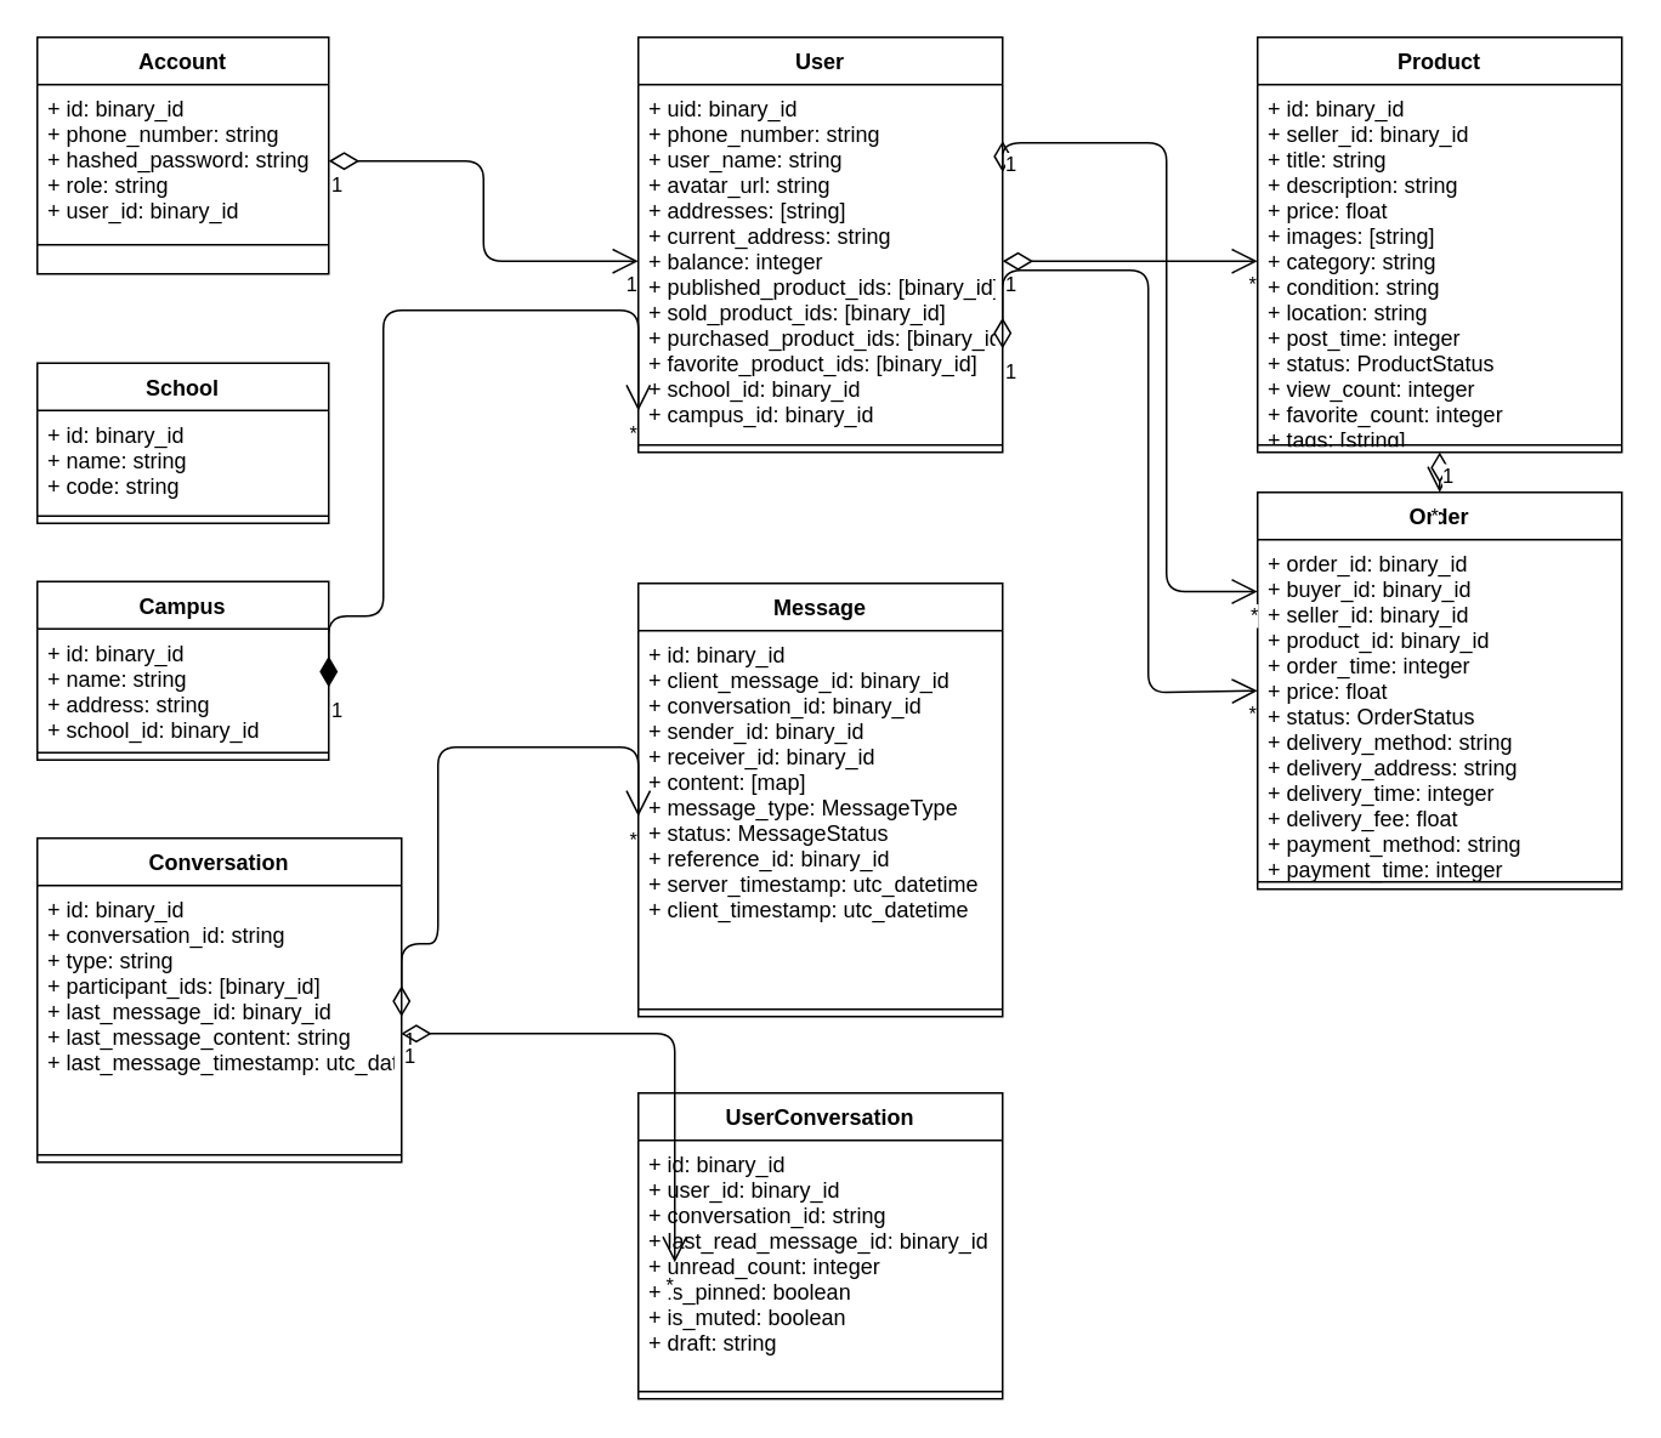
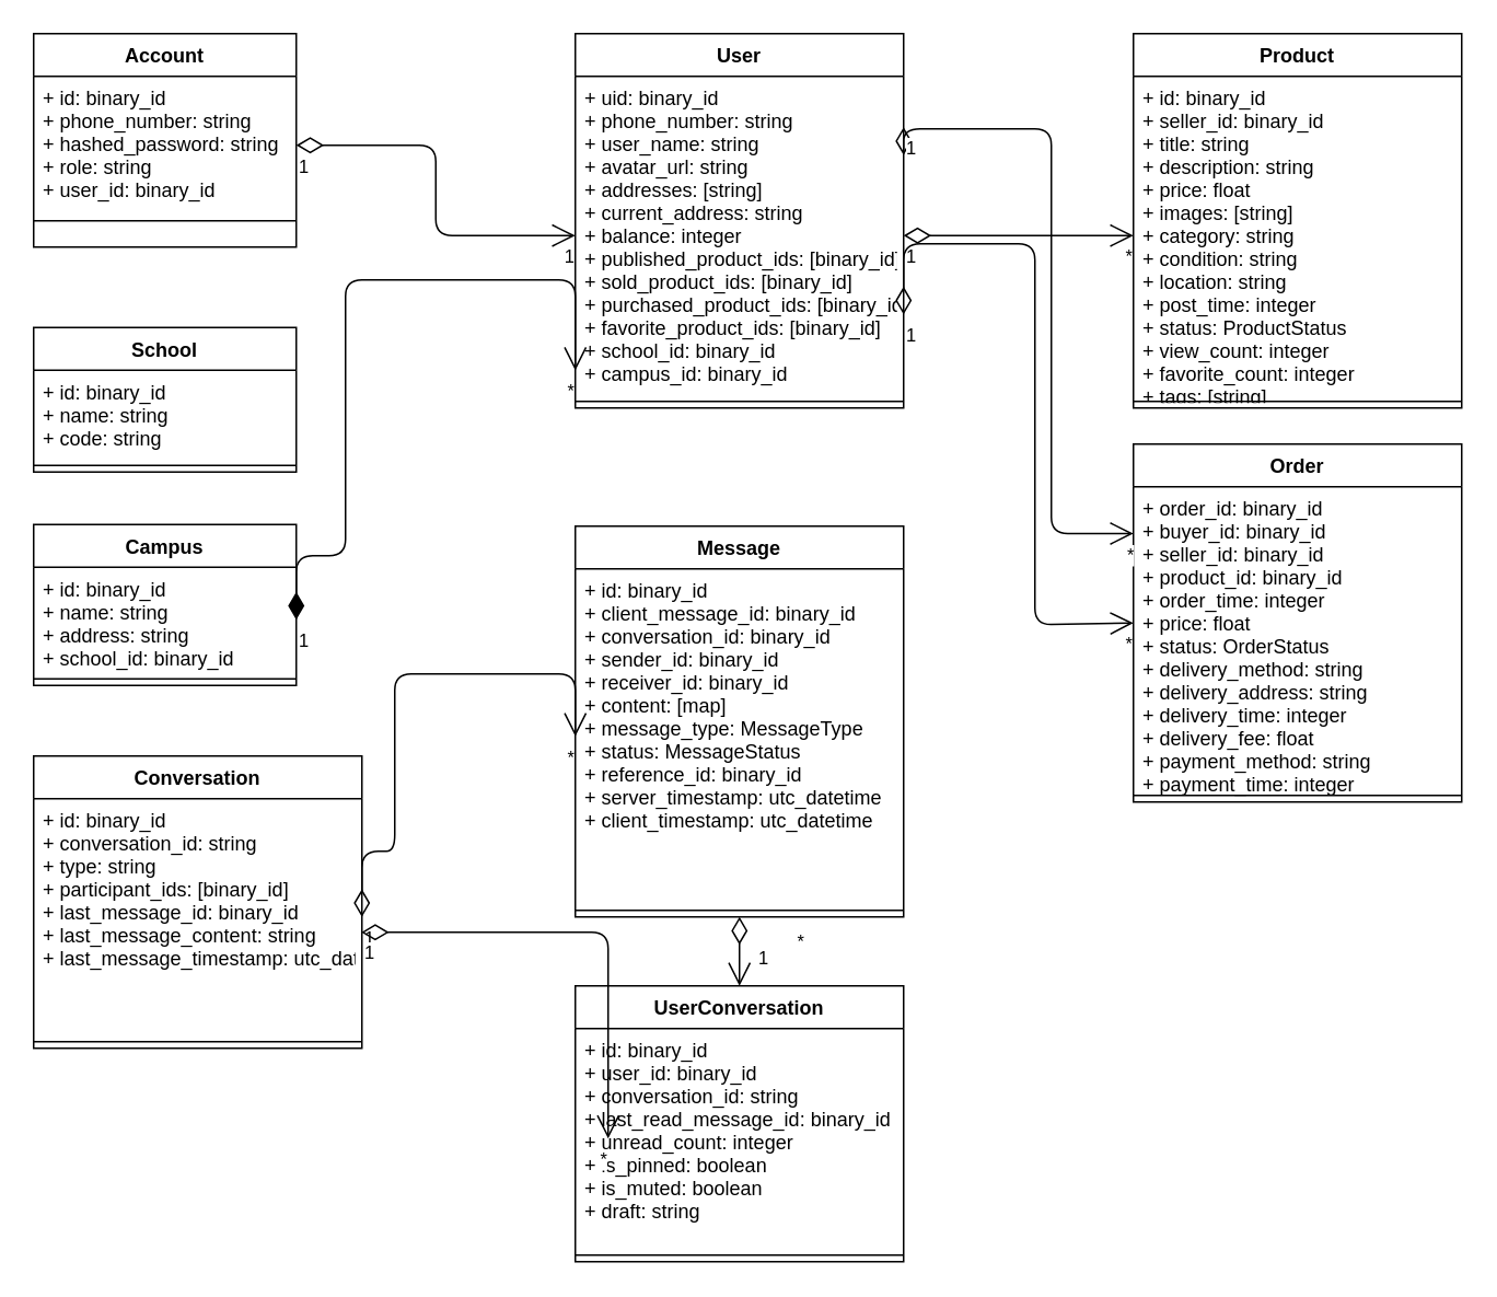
  <mxCell id="0" />
  <mxCell id="1" parent="0" />
  <mxCell id="2" value="Account" style="swimlane;fontStyle=1;align=center;verticalAlign=top;childLayout=stackLayout;horizontal=1;startSize=26;horizontalStack=0;resizeParent=1;resizeParentMax=0;resizeLast=0;collapsible=1;marginBottom=0;" parent="1" vertex="1"><mxGeometry x="20" y="20" width="160" height="130" as="geometry" /></mxCell>
  <mxCell id="3" value="+ id: binary_id&#10;+ phone_number: string&#10;+ hashed_password: string&#10;+ role: string&#10;+ user_id: binary_id" style="text;strokeColor=none;fillColor=none;align=left;verticalAlign=top;spacingLeft=4;spacingRight=4;overflow=hidden;rotatable=0;points=[[0,0.5],[1,0.5]];portConstraint=eastwest;" parent="2" vertex="1"><mxGeometry y="26" width="160" height="84" as="geometry" /></mxCell>
  <mxCell id="4" value="" style="line;strokeWidth=1;fillColor=none;align=left;verticalAlign=middle;spacingTop=-1;spacingLeft=3;spacingRight=3;rotatable=0;labelPosition=right;points=[];portConstraint=eastwest;strokeColor=inherit;" parent="2" vertex="1"><mxGeometry y="110" width="160" height="8" as="geometry" /></mxCell>
  <mxCell id="5" value="" style="text;strokeColor=none;fillColor=none;align=left;verticalAlign=top;spacingLeft=4;spacingRight=4;overflow=hidden;rotatable=0;points=[[0,0.5],[1,0.5]];portConstraint=eastwest;" parent="2" vertex="1"><mxGeometry y="118" width="160" height="12" as="geometry" /></mxCell>
  <mxCell id="6" value="User" style="swimlane;fontStyle=1;align=center;verticalAlign=top;childLayout=stackLayout;horizontal=1;startSize=26;horizontalStack=0;resizeParent=1;resizeParentMax=0;resizeLast=0;collapsible=1;marginBottom=0;" parent="1" vertex="1"><mxGeometry x="350" y="20" width="200" height="228" as="geometry" /></mxCell>
  <mxCell id="7" value="+ uid: binary_id&#10;+ phone_number: string&#10;+ user_name: string&#10;+ avatar_url: string&#10;+ addresses: [string]&#10;+ current_address: string&#10;+ balance: integer&#10;+ published_product_ids: [binary_id]&#10;+ sold_product_ids: [binary_id]&#10;+ purchased_product_ids: [binary_id]&#10;+ favorite_product_ids: [binary_id]&#10;+ school_id: binary_id&#10;+ campus_id: binary_id" style="text;strokeColor=none;fillColor=none;align=left;verticalAlign=top;spacingLeft=4;spacingRight=4;overflow=hidden;rotatable=0;points=[[0,0.5],[1,0.5]];portConstraint=eastwest;" parent="6" vertex="1"><mxGeometry y="26" width="200" height="194" as="geometry" /></mxCell>
  <mxCell id="8" value="" style="line;strokeWidth=1;fillColor=none;align=left;verticalAlign=middle;spacingTop=-1;spacingLeft=3;spacingRight=3;rotatable=0;labelPosition=right;points=[];portConstraint=eastwest;strokeColor=inherit;" parent="6" vertex="1"><mxGeometry y="220" width="200" height="8" as="geometry" /></mxCell>
  <mxCell id="9" value="School" style="swimlane;fontStyle=1;align=center;verticalAlign=top;childLayout=stackLayout;horizontal=1;startSize=26;horizontalStack=0;resizeParent=1;resizeParentMax=0;resizeLast=0;collapsible=1;marginBottom=0;" parent="1" vertex="1"><mxGeometry x="20" y="199" width="160" height="88" as="geometry" /></mxCell>
  <mxCell id="10" value="+ id: binary_id&#10;+ name: string&#10;+ code: string" style="text;strokeColor=none;fillColor=none;align=left;verticalAlign=top;spacingLeft=4;spacingRight=4;overflow=hidden;rotatable=0;points=[[0,0.5],[1,0.5]];portConstraint=eastwest;" parent="9" vertex="1"><mxGeometry y="26" width="160" height="54" as="geometry" /></mxCell>
  <mxCell id="11" value="" style="line;strokeWidth=1;fillColor=none;align=left;verticalAlign=middle;spacingTop=-1;spacingLeft=3;spacingRight=3;rotatable=0;labelPosition=right;points=[];portConstraint=eastwest;strokeColor=inherit;" parent="9" vertex="1"><mxGeometry y="80" width="160" height="8" as="geometry" /></mxCell>
  <mxCell id="12" value="Campus" style="swimlane;fontStyle=1;align=center;verticalAlign=top;childLayout=stackLayout;horizontal=1;startSize=26;horizontalStack=0;resizeParent=1;resizeParentMax=0;resizeLast=0;collapsible=1;marginBottom=0;" parent="1" vertex="1"><mxGeometry x="20" y="319" width="160" height="98" as="geometry" /></mxCell>
  <mxCell id="13" value="+ id: binary_id&#10;+ name: string&#10;+ address: string&#10;+ school_id: binary_id" style="text;strokeColor=none;fillColor=none;align=left;verticalAlign=top;spacingLeft=4;spacingRight=4;overflow=hidden;rotatable=0;points=[[0,0.5],[1,0.5]];portConstraint=eastwest;" parent="12" vertex="1"><mxGeometry y="26" width="160" height="64" as="geometry" /></mxCell>
  <mxCell id="14" value="" style="line;strokeWidth=1;fillColor=none;align=left;verticalAlign=middle;spacingTop=-1;spacingLeft=3;spacingRight=3;rotatable=0;labelPosition=right;points=[];portConstraint=eastwest;strokeColor=inherit;" parent="12" vertex="1"><mxGeometry y="90" width="160" height="8" as="geometry" /></mxCell>
  <mxCell id="15" value="Product" style="swimlane;fontStyle=1;align=center;verticalAlign=top;childLayout=stackLayout;horizontal=1;startSize=26;horizontalStack=0;resizeParent=1;resizeParentMax=0;resizeLast=0;collapsible=1;marginBottom=0;" parent="1" vertex="1"><mxGeometry x="690" y="20" width="200" height="228" as="geometry" /></mxCell>
  <mxCell id="16" value="+ id: binary_id&#10;+ seller_id: binary_id&#10;+ title: string&#10;+ description: string&#10;+ price: float&#10;+ images: [string]&#10;+ category: string&#10;+ condition: string&#10;+ location: string&#10;+ post_time: integer&#10;+ status: ProductStatus&#10;+ view_count: integer&#10;+ favorite_count: integer&#10;+ tags: [string]" style="text;strokeColor=none;fillColor=none;align=left;verticalAlign=top;spacingLeft=4;spacingRight=4;overflow=hidden;rotatable=0;points=[[0,0.5],[1,0.5]];portConstraint=eastwest;" parent="15" vertex="1"><mxGeometry y="26" width="200" height="194" as="geometry" /></mxCell>
  <mxCell id="17" value="" style="line;strokeWidth=1;fillColor=none;align=left;verticalAlign=middle;spacingTop=-1;spacingLeft=3;spacingRight=3;rotatable=0;labelPosition=right;points=[];portConstraint=eastwest;strokeColor=inherit;" parent="15" vertex="1"><mxGeometry y="220" width="200" height="8" as="geometry" /></mxCell>
  <mxCell id="18" value="Order" style="swimlane;fontStyle=1;align=center;verticalAlign=top;childLayout=stackLayout;horizontal=1;startSize=26;horizontalStack=0;resizeParent=1;resizeParentMax=0;resizeLast=0;collapsible=1;marginBottom=0;" parent="1" vertex="1"><mxGeometry x="690" y="270" width="200" height="218" as="geometry" /></mxCell>
  <mxCell id="19" value="+ order_id: binary_id&#10;+ buyer_id: binary_id&#10;+ seller_id: binary_id&#10;+ product_id: binary_id&#10;+ order_time: integer&#10;+ price: float&#10;+ status: OrderStatus&#10;+ delivery_method: string&#10;+ delivery_address: string&#10;+ delivery_time: integer&#10;+ delivery_fee: float&#10;+ payment_method: string&#10;+ payment_time: integer" style="text;strokeColor=none;fillColor=none;align=left;verticalAlign=top;spacingLeft=4;spacingRight=4;overflow=hidden;rotatable=0;points=[[0,0.5],[1,0.5]];portConstraint=eastwest;" parent="18" vertex="1"><mxGeometry y="26" width="200" height="184" as="geometry" /></mxCell>
  <mxCell id="20" value="" style="line;strokeWidth=1;fillColor=none;align=left;verticalAlign=middle;spacingTop=-1;spacingLeft=3;spacingRight=3;rotatable=0;labelPosition=right;points=[];portConstraint=eastwest;strokeColor=inherit;" parent="18" vertex="1"><mxGeometry y="210" width="200" height="8" as="geometry" /></mxCell>
  <mxCell id="21" value="Message" style="swimlane;fontStyle=1;align=center;verticalAlign=top;childLayout=stackLayout;horizontal=1;startSize=26;horizontalStack=0;resizeParent=1;resizeParentMax=0;resizeLast=0;collapsible=1;marginBottom=0;" parent="1" vertex="1"><mxGeometry x="350" y="320" width="200" height="238" as="geometry" /></mxCell>
  <mxCell id="22" value="+ id: binary_id&#10;+ client_message_id: binary_id&#10;+ conversation_id: binary_id&#10;+ sender_id: binary_id&#10;+ receiver_id: binary_id&#10;+ content: [map]&#10;+ message_type: MessageType&#10;+ status: MessageStatus&#10;+ reference_id: binary_id&#10;+ server_timestamp: utc_datetime&#10;+ client_timestamp: utc_datetime" style="text;strokeColor=none;fillColor=none;align=left;verticalAlign=top;spacingLeft=4;spacingRight=4;overflow=hidden;rotatable=0;points=[[0,0.5],[1,0.5]];portConstraint=eastwest;" parent="21" vertex="1"><mxGeometry y="26" width="200" height="204" as="geometry" /></mxCell>
  <mxCell id="23" value="" style="line;strokeWidth=1;fillColor=none;align=left;verticalAlign=middle;spacingTop=-1;spacingLeft=3;spacingRight=3;rotatable=0;labelPosition=right;points=[];portConstraint=eastwest;strokeColor=inherit;" parent="21" vertex="1"><mxGeometry y="230" width="200" height="8" as="geometry" /></mxCell>
  <mxCell id="24" value="Conversation" style="swimlane;fontStyle=1;align=center;verticalAlign=top;childLayout=stackLayout;horizontal=1;startSize=26;horizontalStack=0;resizeParent=1;resizeParentMax=0;resizeLast=0;collapsible=1;marginBottom=0;" parent="1" vertex="1"><mxGeometry x="20" y="460" width="200" height="178" as="geometry" /></mxCell>
  <mxCell id="25" value="+ id: binary_id&#10;+ conversation_id: string&#10;+ type: string&#10;+ participant_ids: [binary_id]&#10;+ last_message_id: binary_id&#10;+ last_message_content: string&#10;+ last_message_timestamp: utc_datetime" style="text;strokeColor=none;fillColor=none;align=left;verticalAlign=top;spacingLeft=4;spacingRight=4;overflow=hidden;rotatable=0;points=[[0,0.5],[1,0.5]];portConstraint=eastwest;" parent="24" vertex="1"><mxGeometry y="26" width="200" height="144" as="geometry" /></mxCell>
  <mxCell id="26" value="" style="line;strokeWidth=1;fillColor=none;align=left;verticalAlign=middle;spacingTop=-1;spacingLeft=3;spacingRight=3;rotatable=0;labelPosition=right;points=[];portConstraint=eastwest;strokeColor=inherit;" parent="24" vertex="1"><mxGeometry y="170" width="200" height="8" as="geometry" /></mxCell>
  <mxCell id="27" value="UserConversation" style="swimlane;fontStyle=1;align=center;verticalAlign=top;childLayout=stackLayout;horizontal=1;startSize=26;horizontalStack=0;resizeParent=1;resizeParentMax=0;resizeLast=0;collapsible=1;marginBottom=0;" parent="1" vertex="1"><mxGeometry x="350" y="600" width="200" height="168" as="geometry" /></mxCell>
  <mxCell id="28" value="+ id: binary_id&#10;+ user_id: binary_id&#10;+ conversation_id: string&#10;+ last_read_message_id: binary_id&#10;+ unread_count: integer&#10;+ is_pinned: boolean&#10;+ is_muted: boolean&#10;+ draft: string" style="text;strokeColor=none;fillColor=none;align=left;verticalAlign=top;spacingLeft=4;spacingRight=4;overflow=hidden;rotatable=0;points=[[0,0.5],[1,0.5]];portConstraint=eastwest;" parent="27" vertex="1"><mxGeometry y="26" width="200" height="134" as="geometry" /></mxCell>
  <mxCell id="29" value="" style="line;strokeWidth=1;fillColor=none;align=left;verticalAlign=middle;spacingTop=-1;spacingLeft=3;spacingRight=3;rotatable=0;labelPosition=right;points=[];portConstraint=eastwest;strokeColor=inherit;" parent="27" vertex="1"><mxGeometry y="160" width="200" height="8" as="geometry" /></mxCell>
  <mxCell id="30" value="" style="endArrow=open;html=1;endSize=12;startArrow=diamondThin;startSize=14;startFill=0;edgeStyle=orthogonalEdgeStyle;entryX=0;entryY=0.5;entryDx=0;entryDy=0;exitX=1;exitY=0.5;exitDx=0;exitDy=0;" parent="1" source="3" target="7" edge="1"><mxGeometry relative="1" as="geometry"><mxPoint x="180" y="80" as="sourcePoint" /><mxPoint x="260" y="80" as="targetPoint" /></mxGeometry></mxCell>
  <mxCell id="31" value="1" style="edgeLabel;resizable=0;html=1;align=left;verticalAlign=top;" parent="30" connectable="0" vertex="1"><mxGeometry x="-1" relative="1" as="geometry" /></mxCell>
  <mxCell id="32" value="1" style="edgeLabel;resizable=0;html=1;align=right;verticalAlign=top;" parent="30" connectable="0" vertex="1"><mxGeometry x="1" relative="1" as="geometry" /></mxCell>
  <mxCell id="33" value="" style="endArrow=open;html=1;endSize=12;startArrow=diamondThin;startSize=14;startFill=0;edgeStyle=orthogonalEdgeStyle;exitX=1;exitY=0.5;exitDx=0;exitDy=0;entryX=0;entryY=0.5;entryDx=0;entryDy=0;" parent="1" source="7" target="16" edge="1"><mxGeometry relative="1" as="geometry"><mxPoint x="610" y="103" as="sourcePoint" /><mxPoint x="690" y="103" as="targetPoint" /></mxGeometry></mxCell>
  <mxCell id="34" value="1" style="edgeLabel;resizable=0;html=1;align=left;verticalAlign=top;" parent="33" connectable="0" vertex="1"><mxGeometry x="-1" relative="1" as="geometry" /></mxCell>
  <mxCell id="35" value="*" style="edgeLabel;resizable=0;html=1;align=right;verticalAlign=top;" parent="33" connectable="0" vertex="1"><mxGeometry x="1" relative="1" as="geometry" /></mxCell>
  <mxCell id="36" value="" style="endArrow=open;html=1;endSize=12;startArrow=diamondThin;startSize=14;startFill=1;edgeStyle=orthogonalEdgeStyle;exitX=1;exitY=0.5;exitDx=0;exitDy=0;entryX=0;entryY=0.9;entryDx=0;entryDy=0;" parent="1" source="13" target="6" edge="1"><mxGeometry relative="1" as="geometry"><mxPoint x="180" y="350" as="sourcePoint" /><mxPoint x="260" y="180" as="targetPoint" /><Array as="points"><mxPoint x="210" y="338" /><mxPoint x="210" y="170" /></Array></mxGeometry></mxCell>
  <mxCell id="37" value="1" style="edgeLabel;resizable=0;html=1;align=left;verticalAlign=top;" parent="36" connectable="0" vertex="1"><mxGeometry x="-1" relative="1" as="geometry" /></mxCell>
  <mxCell id="38" value="*" style="edgeLabel;resizable=0;html=1;align=right;verticalAlign=top;" parent="36" connectable="0" vertex="1"><mxGeometry x="1" relative="1" as="geometry" /></mxCell>
  <mxCell id="39" value="" style="endArrow=open;html=1;endSize=12;startArrow=diamondThin;startSize=14;startFill=0;edgeStyle=orthogonalEdgeStyle;exitX=1;exitY=0.25;exitDx=0;exitDy=0;entryX=0;entryY=0.25;entryDx=0;entryDy=0;" parent="1" source="6" target="18" edge="1"><mxGeometry relative="1" as="geometry"><mxPoint x="610" y="80" as="sourcePoint" /><mxPoint x="690" y="325" as="targetPoint" /><Array as="points"><mxPoint x="640" y="78" /><mxPoint x="640" y="325" /></Array></mxGeometry></mxCell>
  <mxCell id="40" value="1" style="edgeLabel;resizable=0;html=1;align=left;verticalAlign=top;" parent="39" connectable="0" vertex="1"><mxGeometry x="-1" relative="1" as="geometry" /></mxCell>
  <mxCell id="41" value="*" style="edgeLabel;resizable=0;html=1;align=right;verticalAlign=top;" parent="39" connectable="0" vertex="1"><mxGeometry x="1" relative="1" as="geometry" /></mxCell>
  <mxCell id="42" value="" style="endArrow=open;html=1;endSize=12;startArrow=diamondThin;startSize=14;startFill=0;edgeStyle=orthogonalEdgeStyle;exitX=1;exitY=0.75;exitDx=0;exitDy=0;entryX=0;entryY=0.5;entryDx=0;entryDy=0;" parent="1" source="6" target="18" edge="1"><mxGeometry relative="1" as="geometry"><mxPoint x="610" y="150" as="sourcePoint" /><mxPoint x="690" y="380" as="targetPoint" /><Array as="points"><mxPoint x="630" y="148" /><mxPoint x="630" y="380" /></Array></mxGeometry></mxCell>
  <mxCell id="43" value="1" style="edgeLabel;resizable=0;html=1;align=left;verticalAlign=top;" parent="42" connectable="0" vertex="1"><mxGeometry x="-1" relative="1" as="geometry" /></mxCell>
  <mxCell id="44" value="*" style="edgeLabel;resizable=0;html=1;align=right;verticalAlign=top;" parent="42" connectable="0" vertex="1"><mxGeometry x="1" relative="1" as="geometry" /></mxCell>
- <mxCell id="45" value="" style="endArrow=open;html=1;endSize=12;startArrow=diamondThin;startSize=14;startFill=0;edgeStyle=orthogonalEdgeStyle;exitX=0.5;exitY=1;exitDx=0;exitDy=0;entryX=0.5;entryY=0;entryDx=0;entryDy=0;" parent="1" source="15" target="18" edge="1"><mxGeometry relative="1" as="geometry"><mxPoint x="790" y="250" as="sourcePoint" /><mxPoint x="790" y="270" as="targetPoint" /></mxGeometry></mxCell>
- <mxCell id="46" value="1" style="edgeLabel;resizable=0;html=1;align=left;verticalAlign=top;" parent="45" connectable="0" vertex="1"><mxGeometry x="-1" relative="1" as="geometry" /></mxCell>
- <mxCell id="47" value="*" style="edgeLabel;resizable=0;html=1;align=right;verticalAlign=top;" parent="45" connectable="0" vertex="1"><mxGeometry x="1" relative="1" as="geometry" /></mxCell>
  <mxCell id="48" value="" style="endArrow=open;html=1;endSize=12;startArrow=diamondThin;startSize=14;startFill=0;edgeStyle=orthogonalEdgeStyle;exitX=1;exitY=0.5;exitDx=0;exitDy=0;entryX=0;entryY=0.5;entryDx=0;entryDy=0;" parent="1" source="25" target="22" edge="1"><mxGeometry relative="1" as="geometry"><mxPoint x="220" y="505" as="sourcePoint" /><mxPoint x="260" y="410" as="targetPoint" /><Array as="points"><mxPoint x="240" y="518" /><mxPoint x="240" y="410" /></Array></mxGeometry></mxCell>
  <mxCell id="49" value="1" style="edgeLabel;resizable=0;html=1;align=left;verticalAlign=top;" parent="48" connectable="0" vertex="1"><mxGeometry x="-1" relative="1" as="geometry" /></mxCell>
  <mxCell id="50" value="*" style="edgeLabel;resizable=0;html=1;align=right;verticalAlign=top;" parent="48" connectable="0" vertex="1"><mxGeometry x="1" relative="1" as="geometry" /></mxCell>
  <mxCell id="51" value="" style="endArrow=open;html=1;endSize=12;startArrow=diamondThin;startSize=14;startFill=0;edgeStyle=orthogonalEdgeStyle;entryX=0;entryY=0.5;entryDx=0;entryDy=0;exitX=0.998;exitY=0.565;exitDx=0;exitDy=0;exitPerimeter=0;" parent="1" source="25" edge="1"><mxGeometry relative="1" as="geometry"><mxPoint x="230" y="590" as="sourcePoint" /><mxPoint x="370" y="693" as="targetPoint" /><Array as="points"><mxPoint x="370" y="567" /></Array></mxGeometry></mxCell>
  <mxCell id="52" value="1" style="edgeLabel;resizable=0;html=1;align=left;verticalAlign=top;" parent="51" connectable="0" vertex="1"><mxGeometry x="-1" relative="1" as="geometry" /></mxCell>
  <mxCell id="53" value="*" style="edgeLabel;resizable=0;html=1;align=right;verticalAlign=top;" parent="51" connectable="0" vertex="1"><mxGeometry x="1" relative="1" as="geometry" /></mxCell>
+ <mxCell id="54" value="" style="endArrow=open;html=1;endSize=12;startArrow=diamondThin;startSize=14;startFill=0;edgeStyle=orthogonalEdgeStyle;exitX=0.5;exitY=1;exitDx=0;exitDy=0;entryX=0.5;entryY=0;entryDx=0;entryDy=0;" parent="1" source="21" target="27" edge="1"><mxGeometry relative="1" as="geometry"><mxPoint x="450" y="580" as="sourcePoint" /><mxPoint x="450" y="600" as="targetPoint" /></mxGeometry></mxCell>
+ <mxCell id="55" value="1" style="edgeLabel;resizable=0;html=1;align=left;verticalAlign=top;" parent="54" connectable="0" vertex="1"><mxGeometry x="-1" relative="1" as="geometry"><mxPoint x="10" y="12" as="offset" /></mxGeometry></mxCell>
+ <mxCell id="56" value="*" style="edgeLabel;resizable=0;html=1;align=right;verticalAlign=top;" parent="54" connectable="0" vertex="1"><mxGeometry x="1" relative="1" as="geometry"><mxPoint x="40" y="-40" as="offset" /></mxGeometry></mxCell>
